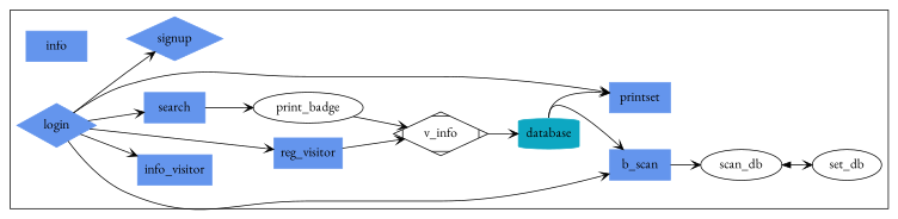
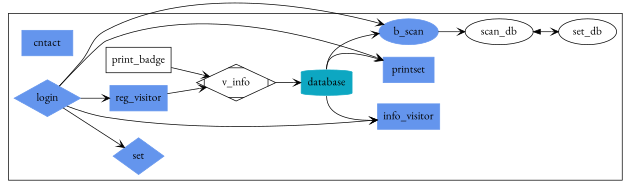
  digraph {
    fontname="EB Garamond"
    rankdir=LR
    node [color=cornflowerblue fontname="EB Garamond" fontsize=16 shape=rect style=filled]
    edge [arrowhead=open fontname="EB Garamond"]
    reg_visitor [height=0.5 width=1]
    v_info [height=0.5 shape=Mdiamond width=1 color="" style=""]
    info_visitor [height=0.5 width=1]
-   b_scan [height=0.5 width=1]
+   b_scan [height=0.5 shape=ellipse width=1]
    scan_db [height=0.5 width=1 color="" shape="" style=""]
-   search [height=0.5 width=1]
-   print_badge [height=0.5 width=1 color="" shape="" style=""]
+   print_badge [height=0.5 width=1 shape=box color="" style=""]
    printset [height=0.5 width=1]
    set_db [height=0.5 width=1 color="" shape="" style=""]
-   cntact [height=0.5 width=1 label=info]
-   signup [height=0.5 shape=Mdiamond width=1]
+   cntact [height=0.5 width=1]
+   signup [height=0.5 shape=Mdiamond width=1 label=set]
    login [height=0.5 shape=Mdiamond width=1]
    database [color="#0da7c2" height=0.5 shape=cylinder width=1]
    subgraph cluster_1 {
      reg_visitor
      v_info
      info_visitor
      b_scan
      scan_db
-     search
      print_badge
      printset
      set_db
      cntact
      signup
      login
      database
    }
    reg_visitor -> v_info
    v_info -> database
    b_scan -> scan_db
    scan_db -> set_db [dir=both]
-   search -> print_badge
    print_badge -> v_info
    login -> reg_visitor
    login -> info_visitor
    login -> b_scan
-   login -> search
    login -> printset
    login -> signup
+   database -> info_visitor [tailport=s]
    database -> b_scan [tailport=n]
    database -> printset [tailport=n]
  }
